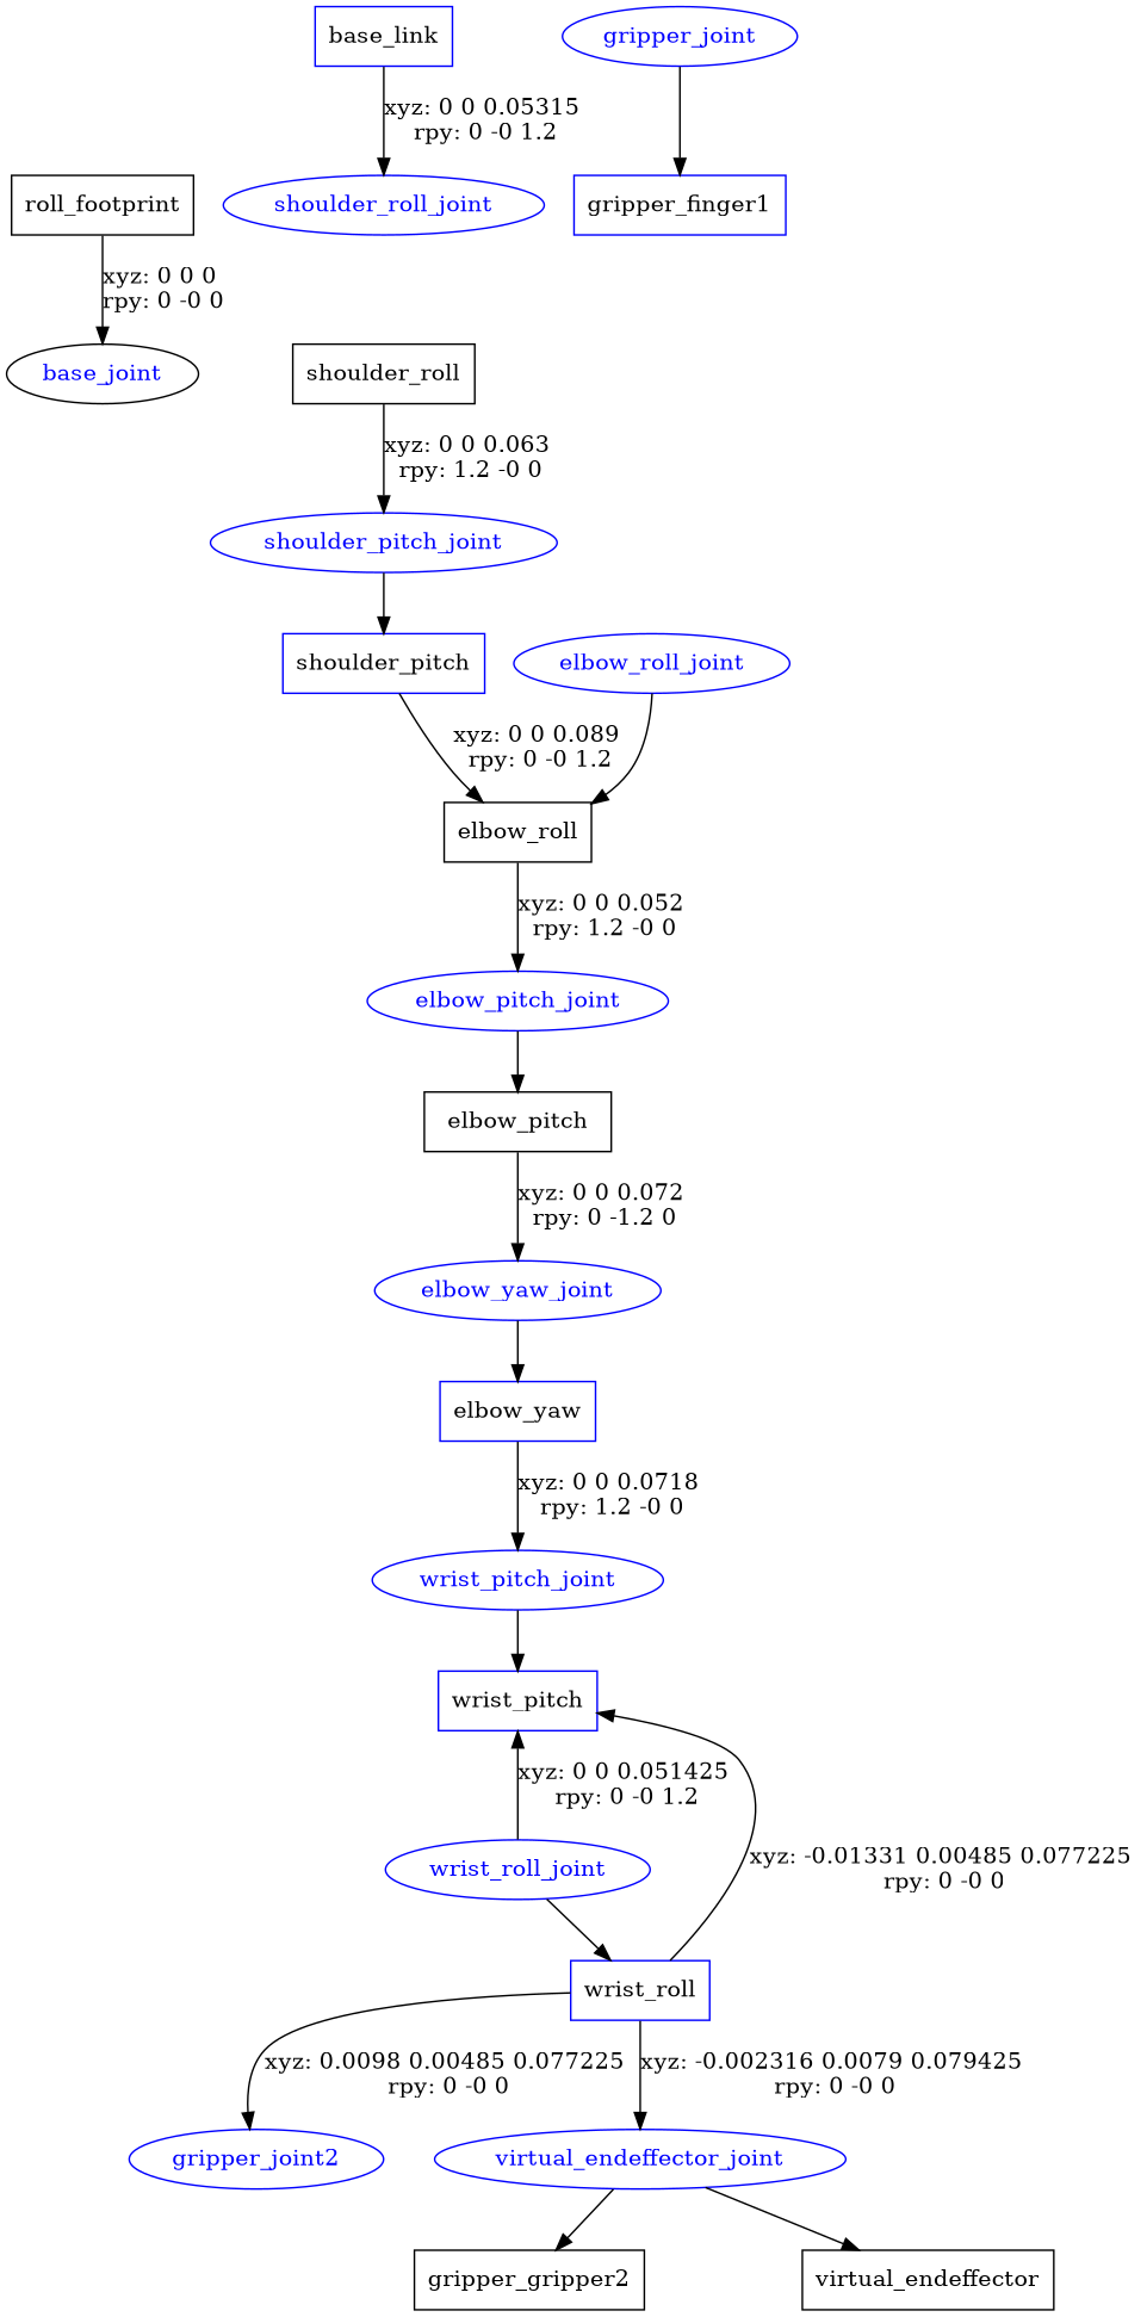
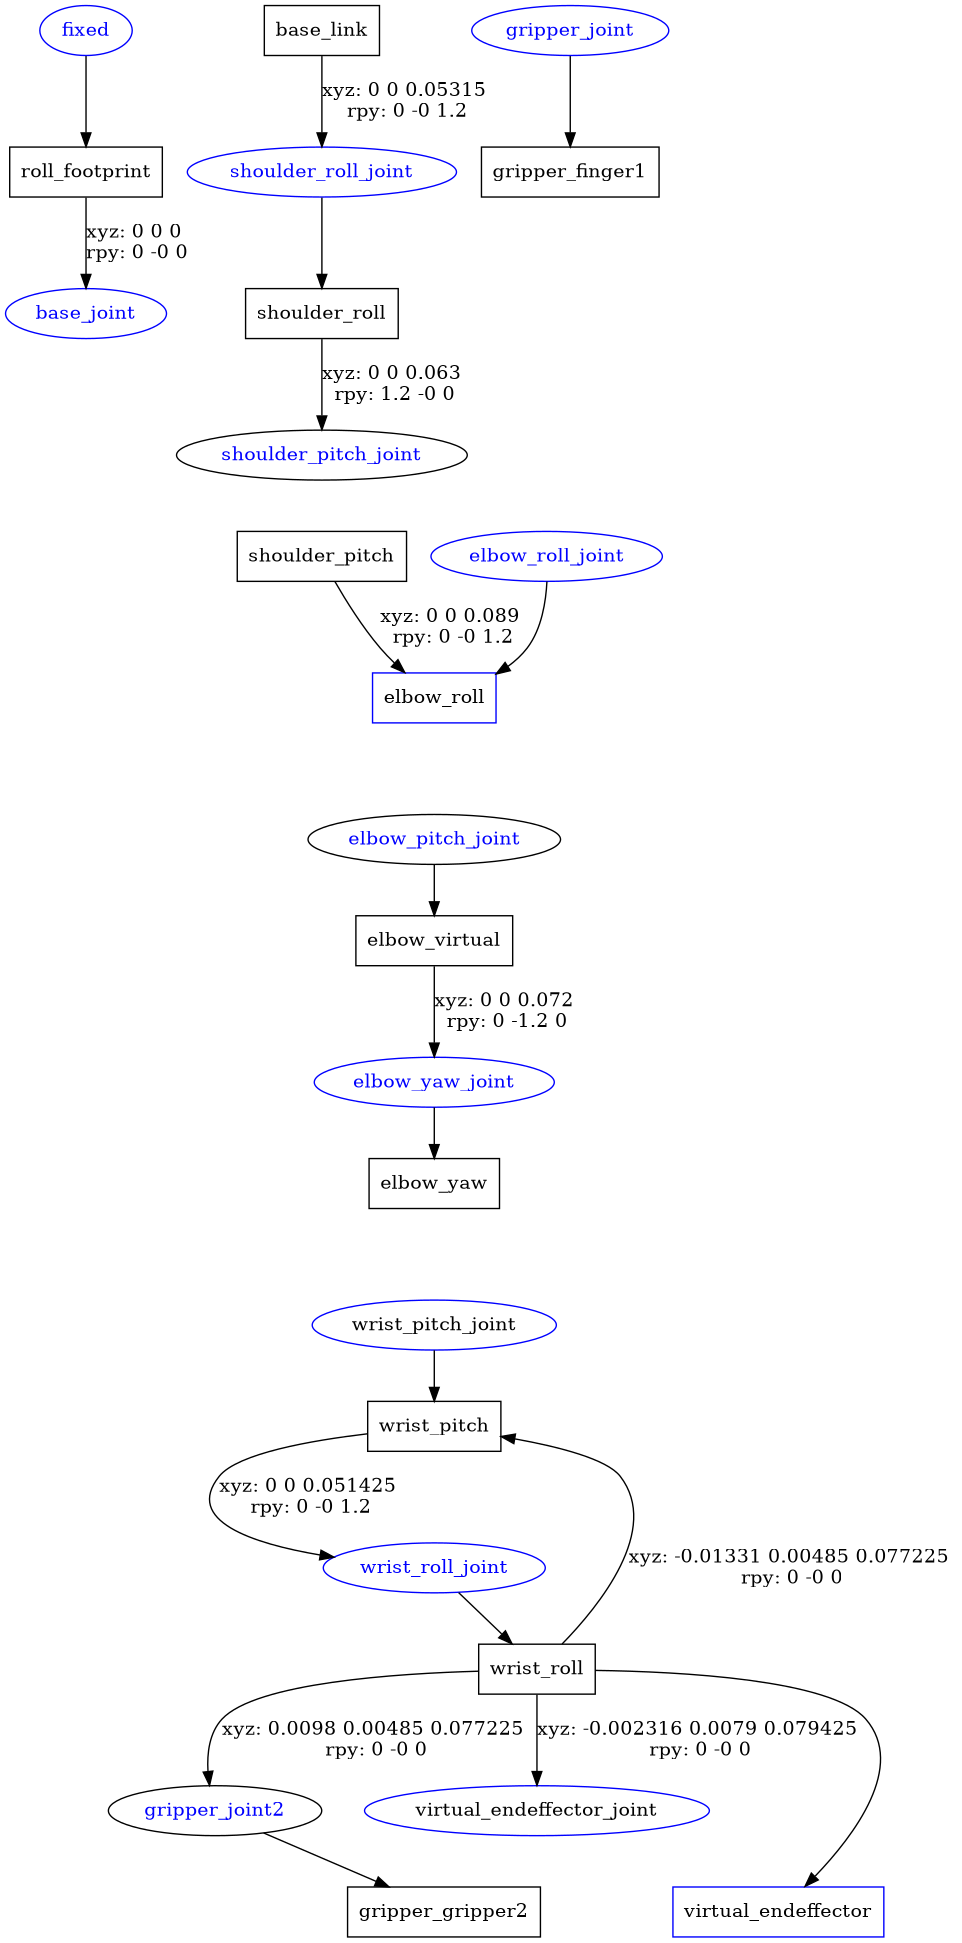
  digraph {
    node [shape=ellipse]
+   fixed [color=blue fontcolor=blue]
    n2 [label=roll_footprint shape=box]
-   base_joint [color=black fontcolor=blue]
-   n4 [label=base_link shape=box color=blue]
+   base_joint [color=blue fontcolor=blue]
+   n4 [label=base_link shape=box]
    shoulder_roll_joint [color=blue fontcolor=blue]
    n6 [label=shoulder_roll shape=box]
-   shoulder_pitch_joint [color=blue fontcolor=blue]
-   n8 [label=shoulder_pitch shape=box color=blue]
-   n9 [label=elbow_roll shape=box]
+   shoulder_pitch_joint [color=black fontcolor=blue]
+   n8 [label=shoulder_pitch shape=box]
+   n9 [label=elbow_roll shape=box color=blue]
    elbow_roll_joint [color=blue fontcolor=blue]
-   elbow_pitch_joint [color=blue fontcolor=blue]
-   n12 [label=elbow_pitch shape=box]
+   elbow_pitch_joint [color=black fontcolor=blue]
+   n12 [label=elbow_virtual shape=box]
    elbow_yaw_joint [color=blue fontcolor=blue]
-   n14 [label=elbow_yaw shape=box color=blue]
-   wrist_pitch_joint [color=blue fontcolor=blue]
-   n16 [label=wrist_pitch shape=box color=blue]
+   n14 [label=elbow_yaw shape=box]
+   wrist_pitch_joint [color=blue fontcolor=black]
+   n16 [label=wrist_pitch shape=box]
    wrist_roll_joint [color=blue fontcolor=blue]
-   n18 [label=wrist_roll shape=box color=blue]
-   gripper_joint2 [color=blue fontcolor=blue]
-   virtual_endeffector_joint [color=blue fontcolor=blue]
+   n18 [label=wrist_roll shape=box]
+   gripper_joint2 [color=black fontcolor=blue]
+   virtual_endeffector_joint [color=blue fontcolor=black]
    gripper_joint [color=blue fontcolor=blue]
-   n22 [label=gripper_finger1 shape=box color=blue]
+   n22 [label=gripper_finger1 shape=box]
    n23 [label=gripper_gripper2 shape=box]
-   n24 [label=virtual_endeffector shape=box]
+   n24 [label=virtual_endeffector shape=box color=blue]
+   fixed -> n2
    n2 -> base_joint [label="xyz: 0 0 0 \nrpy: 0 -0 0"]
    n4 -> shoulder_roll_joint [label="xyz: 0 0 0.05315 \nrpy: 0 -0 1.2"]
+   shoulder_roll_joint -> n6
    n6 -> shoulder_pitch_joint [label="xyz: 0 0 0.063 \nrpy: 1.2 -0 0"]
-   shoulder_pitch_joint -> n8
    n8 -> n9 [label="xyz: 0 0 0.089 \nrpy: 0 -0 1.2"]
-   n9 -> elbow_pitch_joint [label="xyz: 0 0 0.052 \nrpy: 1.2 -0 0"]
    elbow_roll_joint -> n9
    elbow_pitch_joint -> n12
    n12 -> elbow_yaw_joint [label="xyz: 0 0 0.072 \nrpy: 0 -1.2 0"]
    elbow_yaw_joint -> n14
-   n14 -> wrist_pitch_joint [label="xyz: 0 0 0.0718 \nrpy: 1.2 -0 0"]
    wrist_pitch_joint -> n16
-   wrist_roll_joint -> n16 [label="xyz: 0 0 0.051425 \nrpy: 0 -0 1.2"]
+   n16 -> wrist_roll_joint [label="xyz: 0 0 0.051425 \nrpy: 0 -0 1.2"]
    wrist_roll_joint -> n18
    n18 -> n16 [label="xyz: -0.01331 0.00485 0.077225 \nrpy: 0 -0 0"]
    n18 -> gripper_joint2 [label="xyz: 0.0098 0.00485 0.077225 \nrpy: 0 -0 0"]
    n18 -> virtual_endeffector_joint [label="xyz: -0.002316 0.0079 0.079425 \nrpy: 0 -0 0"]
-   virtual_endeffector_joint -> n23
-   virtual_endeffector_joint -> n24
+   gripper_joint2 -> n23
+   n18 -> n24
    gripper_joint -> n22
  }
